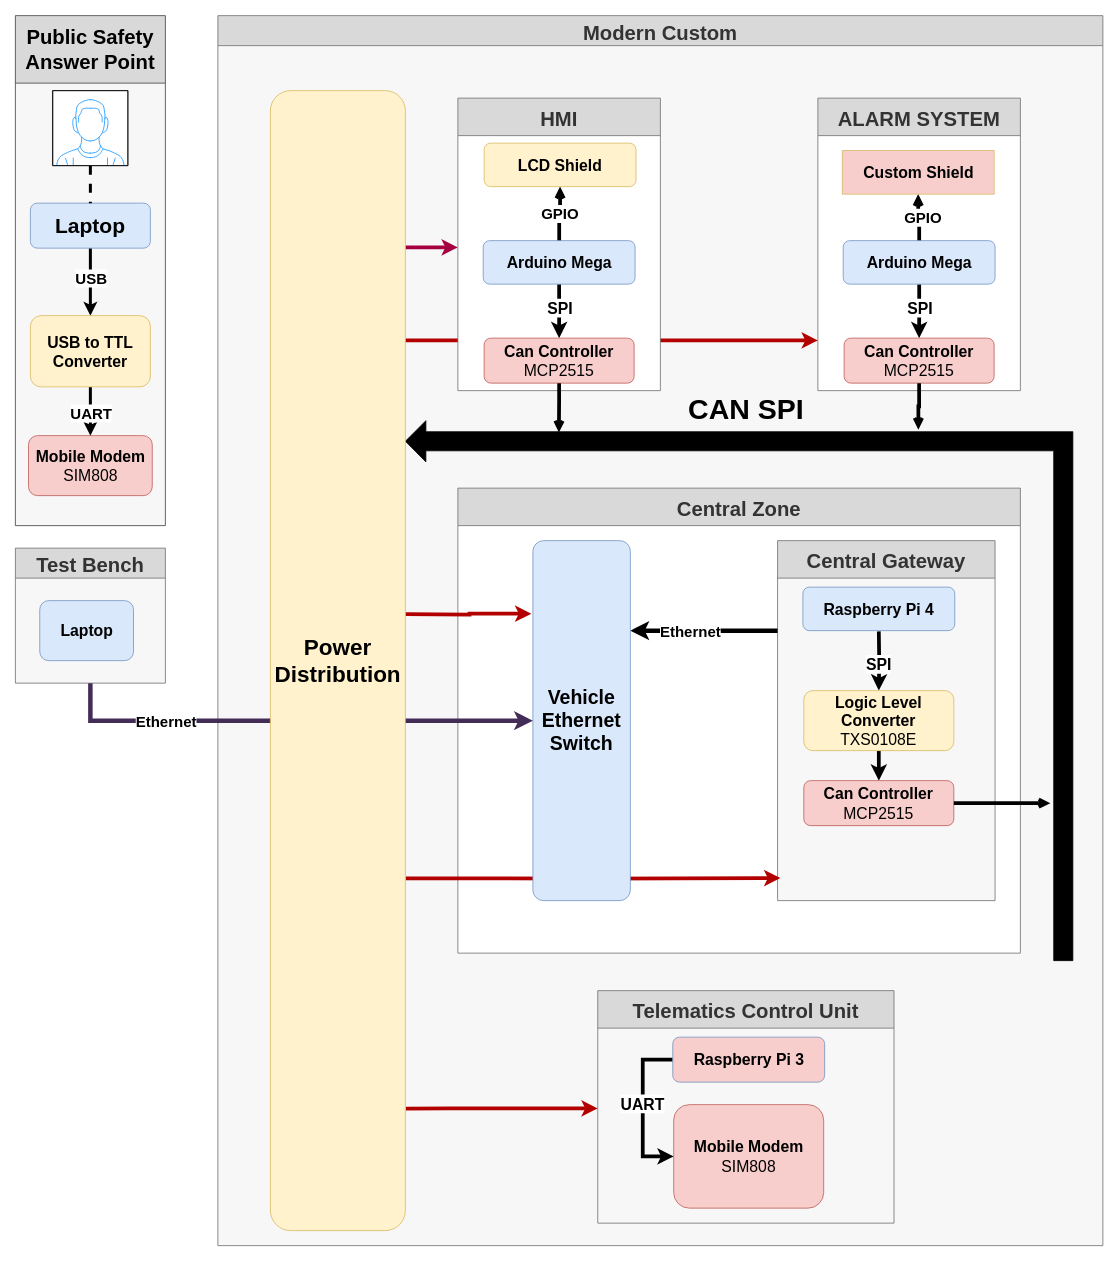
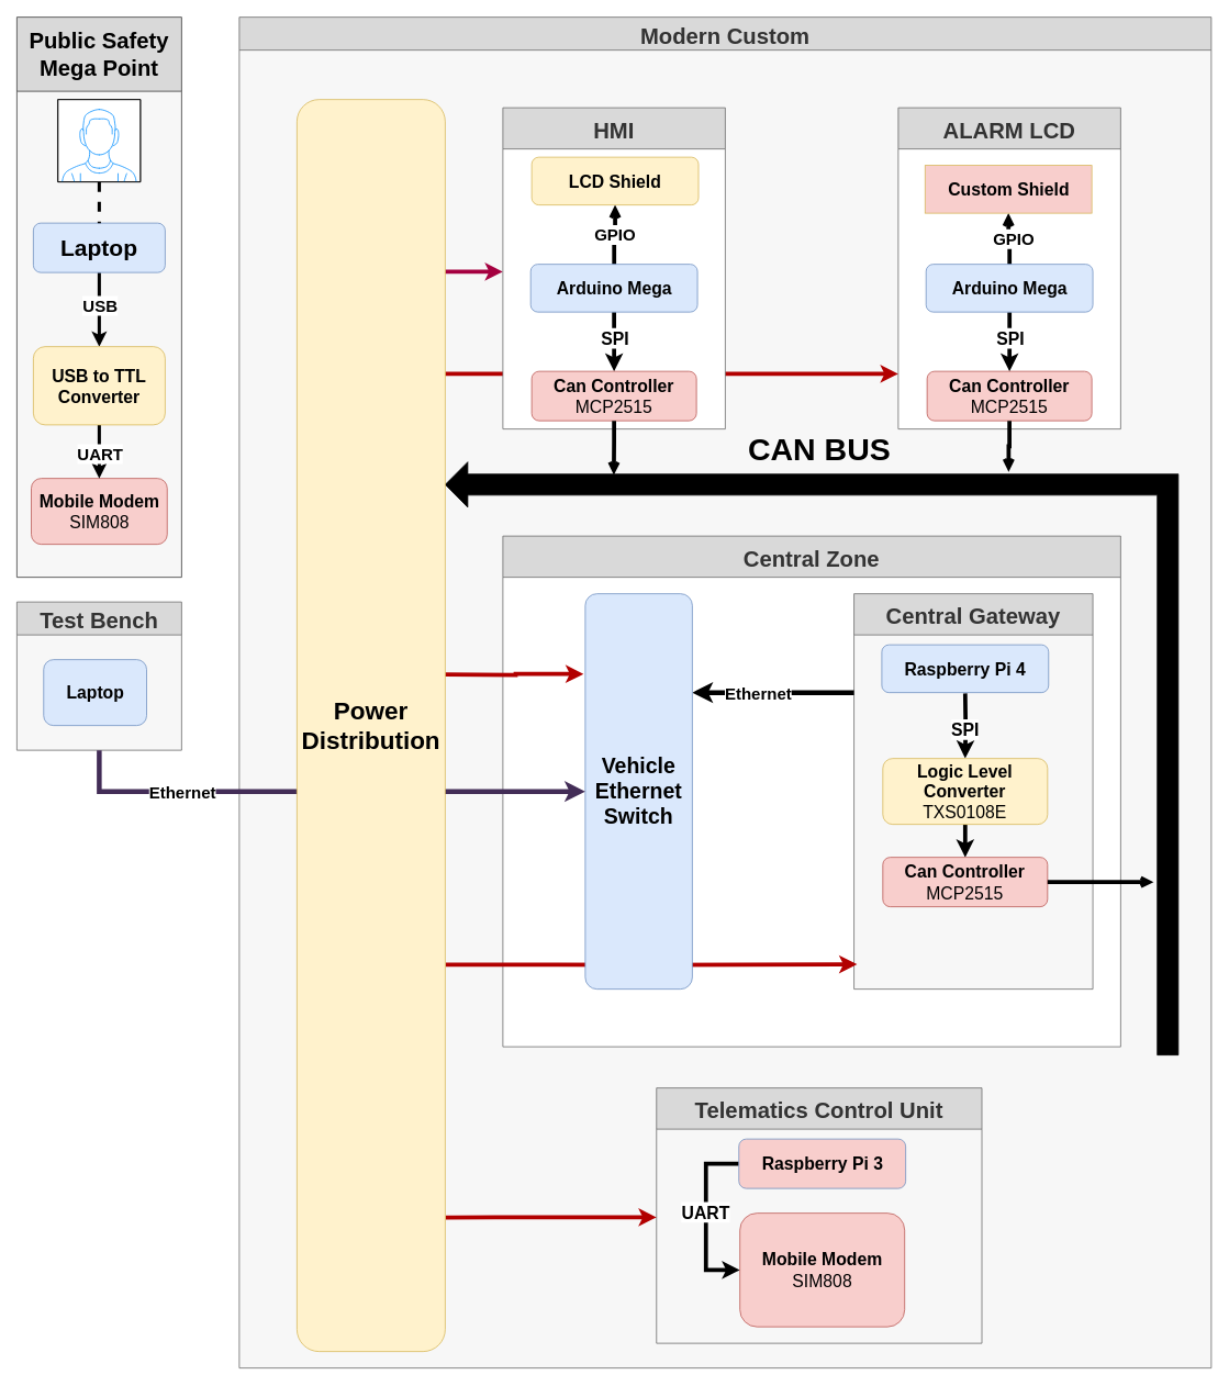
  <mxCell id="0" />
  <mxCell id="1" parent="0" />
  <mxCell id="2" value="Modern Custom" style="swimlane;strokeColor=#666666;fontColor=#333333;fontSize=27;startSize=40;swimlaneFillColor=#F7F7F7;fillColor=#D9D9D9;" parent="1" vertex="1"><mxGeometry x="290" y="20" width="1180" height="1640" as="geometry" /></mxCell>
- <mxCell id="3" value="ALARM SYSTEM" style="swimlane;strokeColor=#666666;fontColor=#333333;fontSize=27;startSize=50;swimlaneFillColor=#FFFFFF;fillColor=#D9D9D9;verticalAlign=middle;" parent="2" vertex="1"><mxGeometry x="800" y="110" width="270" height="390" as="geometry" /></mxCell>
+ <mxCell id="3" value="ALARM LCD" style="swimlane;strokeColor=#666666;fontColor=#333333;fontSize=27;startSize=50;swimlaneFillColor=#FFFFFF;fillColor=#D9D9D9;verticalAlign=middle;" parent="2" vertex="1"><mxGeometry x="800" y="110" width="270" height="390" as="geometry" /></mxCell>
  <mxCell id="4" style="edgeStyle=orthogonalEdgeStyle;rounded=0;orthogonalLoop=1;jettySize=auto;html=1;entryX=0.5;entryY=0;entryDx=0;entryDy=0;startArrow=none;startFill=0;fontSize=25;fontStyle=1;endArrow=classic;endFill=1;strokeWidth=5;" parent="3" source="8" target="6" edge="1"><mxGeometry relative="1" as="geometry"><mxPoint x="135" y="121" as="sourcePoint" /><mxPoint x="135" y="200" as="targetPoint" /></mxGeometry></mxCell>
  <mxCell id="5" value="SPI" style="edgeLabel;html=1;align=center;verticalAlign=middle;resizable=0;points=[];fontSize=21;fontStyle=1" parent="4" vertex="1" connectable="0"><mxGeometry x="-0.154" y="-1" relative="1" as="geometry"><mxPoint x="0.96" y="1.6" as="offset" /></mxGeometry></mxCell>
  <mxCell id="6" value="Can Controller&lt;br&gt;&lt;span style=&quot;font-weight: normal&quot;&gt;MCP2515&lt;/span&gt;" style="rounded=1;whiteSpace=wrap;html=1;fontStyle=1;fontSize=21;fillColor=#f8cecc;strokeColor=#b85450;" parent="3" vertex="1"><mxGeometry x="35" y="320" width="200" height="60" as="geometry" /></mxCell>
  <mxCell id="7" value="GPIO" style="edgeStyle=orthogonalEdgeStyle;rounded=0;orthogonalLoop=1;jettySize=auto;html=1;entryX=0.5;entryY=1;entryDx=0;entryDy=0;startArrow=none;startFill=0;endArrow=open;endFill=0;endSize=5;strokeWidth=5;fontSize=20;fontStyle=1" parent="3" source="8" target="9" edge="1"><mxGeometry x="-0.021" y="-5" relative="1" as="geometry"><mxPoint x="5" y="5" as="offset" /></mxGeometry></mxCell>
  <mxCell id="8" value="Arduino Mega" style="rounded=1;whiteSpace=wrap;html=1;fontStyle=1;fontSize=21;fillColor=#dae8fc;strokeColor=#6c8ebf;" parent="3" vertex="1"><mxGeometry x="33.75" y="190" width="202.5" height="58" as="geometry" /></mxCell>
  <mxCell id="9" value="Custom Shield" style="rounded=1;whiteSpace=wrap;html=1;fontStyle=1;fontSize=21;fillColor=#f8cecc;strokeColor=#d6b656;arcSize=0;" parent="3" vertex="1"><mxGeometry x="32.5" y="70" width="202.5" height="58" as="geometry" /></mxCell>
  <mxCell id="10" value="Telematics Control Unit" style="swimlane;strokeColor=#666666;fontColor=#333333;fontSize=27;startSize=50;swimlaneFillColor=#F7F7F7;fillColor=#D9D9D9;verticalAlign=middle;" parent="2" vertex="1"><mxGeometry x="506.5" y="1300" width="395" height="310" as="geometry" /></mxCell>
  <mxCell id="11" style="edgeStyle=orthogonalEdgeStyle;rounded=0;orthogonalLoop=1;jettySize=auto;html=1;entryX=0;entryY=0.5;entryDx=0;entryDy=0;exitX=0;exitY=0.5;exitDx=0;exitDy=0;startArrow=none;startFill=0;fontSize=25;fontStyle=1;endArrow=classic;endFill=1;strokeWidth=5;" parent="10" source="13" target="14" edge="1"><mxGeometry relative="1" as="geometry"><Array as="points"><mxPoint x="60" y="92" /><mxPoint x="60" y="221" /></Array></mxGeometry></mxCell>
  <mxCell id="12" value="UART" style="edgeLabel;html=1;align=center;verticalAlign=middle;resizable=0;points=[];fontSize=21;fontStyle=1" parent="11" vertex="1" connectable="0"><mxGeometry x="-0.154" y="-1" relative="1" as="geometry"><mxPoint y="9.51" as="offset" /></mxGeometry></mxCell>
  <mxCell id="13" value="Raspberry Pi 3" style="rounded=1;whiteSpace=wrap;html=1;fontStyle=1;fontSize=21;fillColor=#f8cecc;strokeColor=#6c8ebf;" parent="10" vertex="1"><mxGeometry x="100" y="62" width="202.5" height="60" as="geometry" /></mxCell>
  <mxCell id="14" value="Mobile Modem&lt;br&gt;&lt;span style=&quot;font-weight: normal&quot;&gt;SIM808&lt;/span&gt;" style="rounded=1;whiteSpace=wrap;html=1;fontStyle=1;fontSize=21;fillColor=#f8cecc;strokeColor=#b85450;" parent="10" vertex="1"><mxGeometry x="101.25" y="152" width="200" height="138" as="geometry" /></mxCell>
- <mxCell id="15" value="&lt;b style=&quot;font-size: 38px;&quot;&gt;&lt;font style=&quot;font-size: 38px;&quot;&gt;CAN SPI&lt;/font&gt;&lt;/b&gt;" style="text;html=1;align=center;verticalAlign=middle;resizable=0;points=[];autosize=1;fontSize=38;spacing=20;" parent="2" vertex="1"><mxGeometry x="589" y="480" width="230" height="90" as="geometry" /></mxCell>
+ <mxCell id="15" value="&lt;b style=&quot;font-size: 38px;&quot;&gt;&lt;font style=&quot;font-size: 38px;&quot;&gt;CAN BUS&lt;/font&gt;&lt;/b&gt;" style="text;html=1;align=center;verticalAlign=middle;resizable=0;points=[];autosize=1;fontSize=38;spacing=20;" parent="2" vertex="1"><mxGeometry x="589" y="480" width="230" height="90" as="geometry" /></mxCell>
  <mxCell id="16" value="Central Zone" style="swimlane;strokeColor=#666666;fontColor=#333333;fontSize=27;startSize=50;swimlaneFillColor=#FFFFFF;fillColor=#D9D9D9;verticalAlign=middle;" parent="2" vertex="1"><mxGeometry x="320" y="630" width="750" height="620" as="geometry" /></mxCell>
  <mxCell id="17" value="Central Gateway" style="swimlane;strokeColor=#666666;fontColor=#333333;fontSize=27;startSize=50;swimlaneFillColor=#F7F7F7;fillColor=#D9D9D9;verticalAlign=middle;" parent="16" vertex="1"><mxGeometry x="426.25" y="70" width="290" height="480" as="geometry" /></mxCell>
  <mxCell id="18" style="edgeStyle=orthogonalEdgeStyle;rounded=0;orthogonalLoop=1;jettySize=auto;html=1;entryX=0.5;entryY=0;entryDx=0;entryDy=0;startArrow=none;startFill=0;fontSize=25;fontStyle=1;endArrow=classic;endFill=1;strokeWidth=5;" parent="17" target="23" edge="1"><mxGeometry relative="1" as="geometry"><mxPoint x="135" y="121" as="sourcePoint" /></mxGeometry></mxCell>
  <mxCell id="19" value="SPI" style="edgeLabel;html=1;align=center;verticalAlign=middle;resizable=0;points=[];fontSize=21;fontStyle=1" parent="18" vertex="1" connectable="0"><mxGeometry x="-0.154" y="-1" relative="1" as="geometry"><mxPoint y="9.51" as="offset" /></mxGeometry></mxCell>
  <mxCell id="20" value="Raspberry Pi 4" style="rounded=1;whiteSpace=wrap;html=1;fontStyle=1;fontSize=21;fillColor=#dae8fc;strokeColor=#6c8ebf;" parent="17" vertex="1"><mxGeometry x="33.75" y="62" width="202.5" height="58" as="geometry" /></mxCell>
  <mxCell id="21" style="edgeStyle=orthogonalEdgeStyle;rounded=0;orthogonalLoop=1;jettySize=auto;html=1;entryX=0.5;entryY=1;entryDx=0;entryDy=0;endSize=5;strokeWidth=5;startArrow=classic;startFill=1;endArrow=none;endFill=0;" parent="17" source="22" target="23" edge="1"><mxGeometry relative="1" as="geometry" /></mxCell>
  <mxCell id="22" value="Can Controller&lt;br&gt;&lt;span style=&quot;font-weight: normal&quot;&gt;MCP2515&lt;/span&gt;" style="rounded=1;whiteSpace=wrap;html=1;fontStyle=1;fontSize=21;fillColor=#f8cecc;strokeColor=#b85450;" parent="17" vertex="1"><mxGeometry x="35" y="320" width="200" height="60" as="geometry" /></mxCell>
  <mxCell id="23" value="Logic Level Converter&lt;br&gt;&lt;span style=&quot;font-weight: normal&quot;&gt;TXS0108E&lt;/span&gt;" style="rounded=1;whiteSpace=wrap;html=1;fontStyle=1;fontSize=21;fillColor=#fff2cc;strokeColor=#d6b656;" parent="17" vertex="1"><mxGeometry x="35" y="200" width="200" height="80" as="geometry" /></mxCell>
  <mxCell id="24" style="edgeStyle=orthogonalEdgeStyle;rounded=0;orthogonalLoop=1;jettySize=auto;html=1;startArrow=classic;startFill=1;endArrow=none;endFill=0;endSize=5;strokeWidth=5;fontSize=36;fillColor=#e51400;strokeColor=#B20000;entryX=1.003;entryY=0.893;entryDx=0;entryDy=0;entryPerimeter=0;" parent="2" source="10" edge="1"><mxGeometry relative="1" as="geometry"><mxPoint x="250.54" y="1457.36" as="targetPoint" /><Array as="points"><mxPoint x="310" y="1457" /><mxPoint x="310" y="1457" /></Array></mxGeometry></mxCell>
  <mxCell id="25" value="Test Bench" style="swimlane;strokeColor=#666666;fontColor=#333333;fontSize=27;startSize=40;swimlaneFillColor=#F7F7F7;fillColor=#D9D9D9;" parent="1" vertex="1"><mxGeometry x="20" y="730" width="200" height="180" as="geometry" /></mxCell>
  <mxCell id="26" value="Laptop" style="rounded=1;whiteSpace=wrap;html=1;fontStyle=1;fontSize=21;fillColor=#dae8fc;strokeColor=#6c8ebf;" parent="25" vertex="1"><mxGeometry x="32.5" y="70" width="125" height="80" as="geometry" /></mxCell>
- <mxCell id="27" value="Public Safety Answer Point" style="swimlane;fontSize=27;startSize=90;whiteSpace=wrap;swimlaneFillColor=#F7F7F7;fillColor=#D9D9D9;strokeColor=#333333;" parent="1" vertex="1"><mxGeometry x="20" y="20" width="200" height="680" as="geometry" /></mxCell>
+ <mxCell id="27" value="Public Safety Mega Point" style="swimlane;fontSize=27;startSize=90;whiteSpace=wrap;swimlaneFillColor=#F7F7F7;fillColor=#D9D9D9;strokeColor=#333333;" parent="1" vertex="1"><mxGeometry x="20" y="20" width="200" height="680" as="geometry" /></mxCell>
  <mxCell id="28" value="Mobile Modem&lt;br&gt;&lt;span style=&quot;font-weight: normal&quot;&gt;SIM808&lt;/span&gt;" style="rounded=1;whiteSpace=wrap;html=1;fontStyle=1;fontSize=21;fillColor=#f8cecc;strokeColor=#b85450;" parent="27" vertex="1"><mxGeometry x="17.5" y="560" width="165" height="80" as="geometry" /></mxCell>
  <mxCell id="29" style="edgeStyle=orthogonalEdgeStyle;rounded=0;orthogonalLoop=1;jettySize=auto;html=1;startArrow=none;startFill=0;fontSize=25;fontStyle=1;endArrow=classic;endFill=1;strokeWidth=4;" parent="27" source="33" target="28" edge="1"><mxGeometry relative="1" as="geometry" /></mxCell>
  <mxCell id="30" value="UART" style="edgeLabel;html=1;align=center;verticalAlign=middle;resizable=0;points=[];fontStyle=1;fontSize=20;" parent="29" vertex="1" connectable="0"><mxGeometry x="-0.204" relative="1" as="geometry"><mxPoint y="8.33" as="offset" /></mxGeometry></mxCell>
  <mxCell id="31" style="edgeStyle=orthogonalEdgeStyle;rounded=0;orthogonalLoop=1;jettySize=auto;html=1;startArrow=classic;startFill=1;fontSize=25;fontStyle=1;endArrow=none;endFill=0;strokeWidth=4;" parent="27" source="33" target="34" edge="1"><mxGeometry relative="1" as="geometry" /></mxCell>
  <mxCell id="32" value="USB" style="edgeLabel;html=1;align=center;verticalAlign=middle;resizable=0;points=[];fontStyle=1;fontSize=20;" parent="31" vertex="1" connectable="0"><mxGeometry x="0.263" relative="1" as="geometry"><mxPoint y="6.67" as="offset" /></mxGeometry></mxCell>
  <mxCell id="33" value="USB to TTL Converter" style="rounded=1;whiteSpace=wrap;html=1;fontStyle=1;fontSize=21;fillColor=#fff2cc;strokeColor=#d6b656;" parent="27" vertex="1"><mxGeometry x="20" y="400" width="160" height="95" as="geometry" /></mxCell>
  <mxCell id="34" value="Laptop" style="rounded=1;whiteSpace=wrap;html=1;fontStyle=1;fontSize=28;fillColor=#dae8fc;strokeColor=#6c8ebf;" parent="27" vertex="1"><mxGeometry x="20" y="250" width="160" height="60" as="geometry" /></mxCell>
  <mxCell id="35" style="edgeStyle=orthogonalEdgeStyle;rounded=0;orthogonalLoop=1;jettySize=auto;html=1;entryX=0.5;entryY=0;entryDx=0;entryDy=0;startArrow=none;startFill=0;dashed=1;endArrow=none;endFill=0;strokeWidth=4;" parent="27" source="36" target="34" edge="1"><mxGeometry relative="1" as="geometry" /></mxCell>
  <mxCell id="36" value="" style="verticalLabelPosition=bottom;shadow=0;dashed=0;align=center;html=1;verticalAlign=top;strokeWidth=1;shape=mxgraph.mockup.containers.userMale;strokeColor2=#008cff;" parent="27" vertex="1"><mxGeometry x="50" y="100" width="100" height="100" as="geometry" /></mxCell>
  <mxCell id="37" style="edgeStyle=orthogonalEdgeStyle;rounded=0;orthogonalLoop=1;jettySize=auto;html=1;exitX=-0.016;exitY=0.203;exitDx=0;exitDy=0;startArrow=classic;startFill=1;endArrow=none;endFill=0;endSize=5;strokeWidth=5;fontSize=36;fillColor=#e51400;strokeColor=#B20000;exitPerimeter=0;" parent="1" source="44" edge="1"><mxGeometry relative="1" as="geometry"><mxPoint x="540" y="818" as="targetPoint" /></mxGeometry></mxCell>
  <mxCell id="38" style="edgeStyle=orthogonalEdgeStyle;rounded=0;orthogonalLoop=1;jettySize=auto;html=1;strokeWidth=6;startArrow=none;startFill=0;exitX=0;exitY=0.25;exitDx=0;exitDy=0;entryX=1;entryY=0.25;entryDx=0;entryDy=0;" parent="1" source="17" target="44" edge="1"><mxGeometry relative="1" as="geometry"><mxPoint x="980" y="1058" as="targetPoint" /><mxPoint x="756.25" y="1182" as="sourcePoint" /></mxGeometry></mxCell>
  <mxCell id="39" value="Ethernet" style="edgeLabel;html=1;align=center;verticalAlign=middle;resizable=0;points=[];fontSize=20;fontStyle=1" parent="38" vertex="1" connectable="0"><mxGeometry x="0.172" y="-4" relative="1" as="geometry"><mxPoint x="-1.96" y="4" as="offset" /></mxGeometry></mxCell>
  <mxCell id="40" style="edgeStyle=orthogonalEdgeStyle;rounded=0;orthogonalLoop=1;jettySize=auto;html=1;startArrow=classic;startFill=1;endArrow=none;endFill=0;endSize=5;strokeWidth=5;fontSize=36;fillColor=#d80073;strokeColor=#A50040;" parent="1" source="46" edge="1"><mxGeometry relative="1" as="geometry"><mxPoint x="540" y="329" as="targetPoint" /><Array as="points"><mxPoint x="540" y="329" /><mxPoint x="540" y="329" /></Array></mxGeometry></mxCell>
  <mxCell id="41" value="" style="html=1;shadow=0;dashed=0;align=center;verticalAlign=middle;shape=mxgraph.arrows2.bendArrow;dy=12.79;dx=27.36;notch=0;arrowHead=55;rounded=0;strokeWidth=1;fontSize=20;rotation=0;flipH=1;fillColor=#000000;" parent="1" vertex="1"><mxGeometry x="540" y="560" width="890" height="720" as="geometry" /></mxCell>
  <mxCell id="42" style="edgeStyle=orthogonalEdgeStyle;rounded=0;orthogonalLoop=1;jettySize=auto;html=1;startArrow=none;startFill=0;endArrow=open;endFill=0;endSize=5;strokeWidth=5;fontSize=20;exitX=0.5;exitY=1;exitDx=0;exitDy=0;" parent="1" source="6" edge="1"><mxGeometry relative="1" as="geometry"><mxPoint x="1224" y="572" as="targetPoint" /><Array as="points"><mxPoint x="1225" y="541" /><mxPoint x="1224" y="541" /></Array></mxGeometry></mxCell>
  <mxCell id="43" style="edgeStyle=orthogonalEdgeStyle;rounded=0;orthogonalLoop=1;jettySize=auto;html=1;startArrow=classic;startFill=1;endArrow=none;endFill=0;endSize=5;strokeWidth=5;fontSize=36;fillColor=#e51400;strokeColor=#B20000;entryX=1.003;entryY=0.691;entryDx=0;entryDy=0;entryPerimeter=0;" parent="1" target="57" edge="1"><mxGeometry relative="1" as="geometry"><mxPoint x="1040" y="1170" as="sourcePoint" /><Array as="points" /><mxPoint x="540.54" y="1098.88" as="targetPoint" /></mxGeometry></mxCell>
  <mxCell id="44" value="&lt;font style=&quot;font-size: 26px&quot;&gt;Vehicle Ethernet Switch&lt;/font&gt;" style="rounded=1;whiteSpace=wrap;html=1;fontStyle=1;fontSize=21;fillColor=#dae8fc;strokeColor=#6c8ebf;arcSize=11;" parent="1" vertex="1"><mxGeometry x="710" y="720" width="130" height="480" as="geometry" /></mxCell>
  <mxCell id="45" style="edgeStyle=orthogonalEdgeStyle;rounded=0;orthogonalLoop=1;jettySize=auto;html=1;startArrow=classic;startFill=1;endArrow=none;endFill=0;endSize=5;strokeWidth=5;fontSize=36;fillColor=#e51400;strokeColor=#B20000;" parent="1" edge="1"><mxGeometry relative="1" as="geometry"><mxPoint x="1090" y="453" as="sourcePoint" /><Array as="points"><mxPoint x="1060" y="453" /><mxPoint x="1060" y="453" /></Array><mxPoint x="540" y="453" as="targetPoint" /></mxGeometry></mxCell>
  <mxCell id="46" value="HMI" style="swimlane;strokeColor=#666666;fontColor=#333333;fontSize=27;startSize=50;swimlaneFillColor=#FFFFFF;fillColor=#D9D9D9;verticalAlign=middle;" parent="1" vertex="1"><mxGeometry x="610" y="130" width="270" height="390" as="geometry" /></mxCell>
  <mxCell id="47" style="edgeStyle=orthogonalEdgeStyle;rounded=0;orthogonalLoop=1;jettySize=auto;html=1;entryX=0.5;entryY=0;entryDx=0;entryDy=0;startArrow=none;startFill=0;fontSize=25;fontStyle=1;endArrow=classic;endFill=1;strokeWidth=5;exitX=0.5;exitY=1;exitDx=0;exitDy=0;" parent="46" source="50" target="51" edge="1"><mxGeometry relative="1" as="geometry"><mxPoint x="135" y="121" as="sourcePoint" /><mxPoint x="135" y="200" as="targetPoint" /></mxGeometry></mxCell>
  <mxCell id="48" value="SPI" style="edgeLabel;html=1;align=center;verticalAlign=middle;resizable=0;points=[];fontSize=21;fontStyle=1" parent="47" vertex="1" connectable="0"><mxGeometry x="-0.154" y="-1" relative="1" as="geometry"><mxPoint x="1" y="1.71" as="offset" /></mxGeometry></mxCell>
  <mxCell id="49" value="GPIO" style="edgeStyle=orthogonalEdgeStyle;rounded=0;orthogonalLoop=1;jettySize=auto;html=1;entryX=0.5;entryY=1;entryDx=0;entryDy=0;startArrow=none;startFill=0;endArrow=open;endFill=0;endSize=5;strokeWidth=5;fontSize=20;fontStyle=1" parent="46" source="50" target="52" edge="1"><mxGeometry relative="1" as="geometry"><Array as="points"><mxPoint x="135" y="164" /><mxPoint x="136" y="164" /></Array></mxGeometry></mxCell>
  <mxCell id="50" value="Arduino Mega" style="rounded=1;whiteSpace=wrap;html=1;fontStyle=1;fontSize=21;fillColor=#dae8fc;strokeColor=#6c8ebf;" parent="46" vertex="1"><mxGeometry x="33.75" y="190" width="202.5" height="58" as="geometry" /></mxCell>
  <mxCell id="51" value="Can Controller&lt;br&gt;&lt;span style=&quot;font-weight: normal&quot;&gt;MCP2515&lt;/span&gt;" style="rounded=1;whiteSpace=wrap;html=1;fontStyle=1;fontSize=21;fillColor=#f8cecc;strokeColor=#b85450;" parent="46" vertex="1"><mxGeometry x="35" y="320" width="200" height="60" as="geometry" /></mxCell>
  <mxCell id="52" value="LCD Shield" style="rounded=1;whiteSpace=wrap;html=1;fontStyle=1;fontSize=21;fillColor=#fff2cc;strokeColor=#d6b656;" parent="46" vertex="1"><mxGeometry x="35" y="60" width="202.5" height="58" as="geometry" /></mxCell>
  <mxCell id="53" style="edgeStyle=orthogonalEdgeStyle;rounded=0;orthogonalLoop=1;jettySize=auto;html=1;entryX=0.77;entryY=0.022;entryDx=0;entryDy=0;entryPerimeter=0;startArrow=none;startFill=0;endArrow=open;endFill=0;endSize=5;strokeWidth=5;fontSize=20;exitX=0.5;exitY=1;exitDx=0;exitDy=0;" parent="1" source="51" target="41" edge="1"><mxGeometry relative="1" as="geometry" /></mxCell>
  <mxCell id="54" style="edgeStyle=orthogonalEdgeStyle;rounded=0;orthogonalLoop=1;jettySize=auto;html=1;startArrow=none;startFill=0;endArrow=open;endFill=0;endSize=5;strokeWidth=5;fontSize=20;" parent="1" source="22" edge="1"><mxGeometry relative="1" as="geometry"><mxPoint x="1400" y="1070" as="targetPoint" /></mxGeometry></mxCell>
  <mxCell id="55" style="edgeStyle=orthogonalEdgeStyle;rounded=0;orthogonalLoop=1;jettySize=auto;html=1;strokeWidth=6;startArrow=none;startFill=0;exitX=0.5;exitY=1;exitDx=0;exitDy=0;entryX=0;entryY=0.5;entryDx=0;entryDy=0;fillColor=#76608a;strokeColor=#432D57;" parent="1" source="25" edge="1"><mxGeometry relative="1" as="geometry"><Array as="points"><mxPoint x="120" y="960" /></Array><mxPoint x="210" y="960" as="sourcePoint" /><mxPoint x="710" y="960" as="targetPoint" /></mxGeometry></mxCell>
  <mxCell id="56" value="Ethernet" style="edgeLabel;html=1;align=center;verticalAlign=middle;resizable=0;points=[];fontStyle=1;fontSize=20;" parent="55" vertex="1" connectable="0"><mxGeometry x="-0.091" y="5" relative="1" as="geometry"><mxPoint x="-140.95" y="5" as="offset" /></mxGeometry></mxCell>
  <mxCell id="57" value="&lt;font style=&quot;font-size: 30px;&quot;&gt;Power Distribution&lt;/font&gt;" style="rounded=1;whiteSpace=wrap;html=1;fontStyle=1;fontSize=30;fillColor=#fff2cc;strokeColor=#d6b656;" parent="1" vertex="1"><mxGeometry x="360" y="120" width="180" height="1520" as="geometry" /></mxCell>
